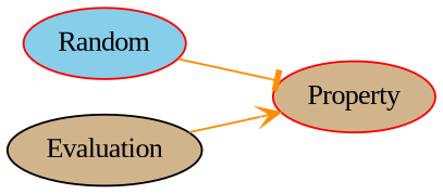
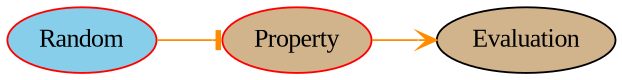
  digraph {
    fontname="Liberation Serif"
    rankdir=LR
    node [color=red fillcolor=tan fontname="Liberation Serif" style=filled]
    edge [color=darkorange fontname="Liberation Serif"]
    n1 [fillcolor=skyblue label=Random]
    n2 [label=Property]
    Evaluation [color=black]
    n1 -> n2 [arrowhead=tee]
-   Evaluation -> n2 [arrowhead=vee]
+   n2 -> Evaluation [arrowhead=vee]
  }
